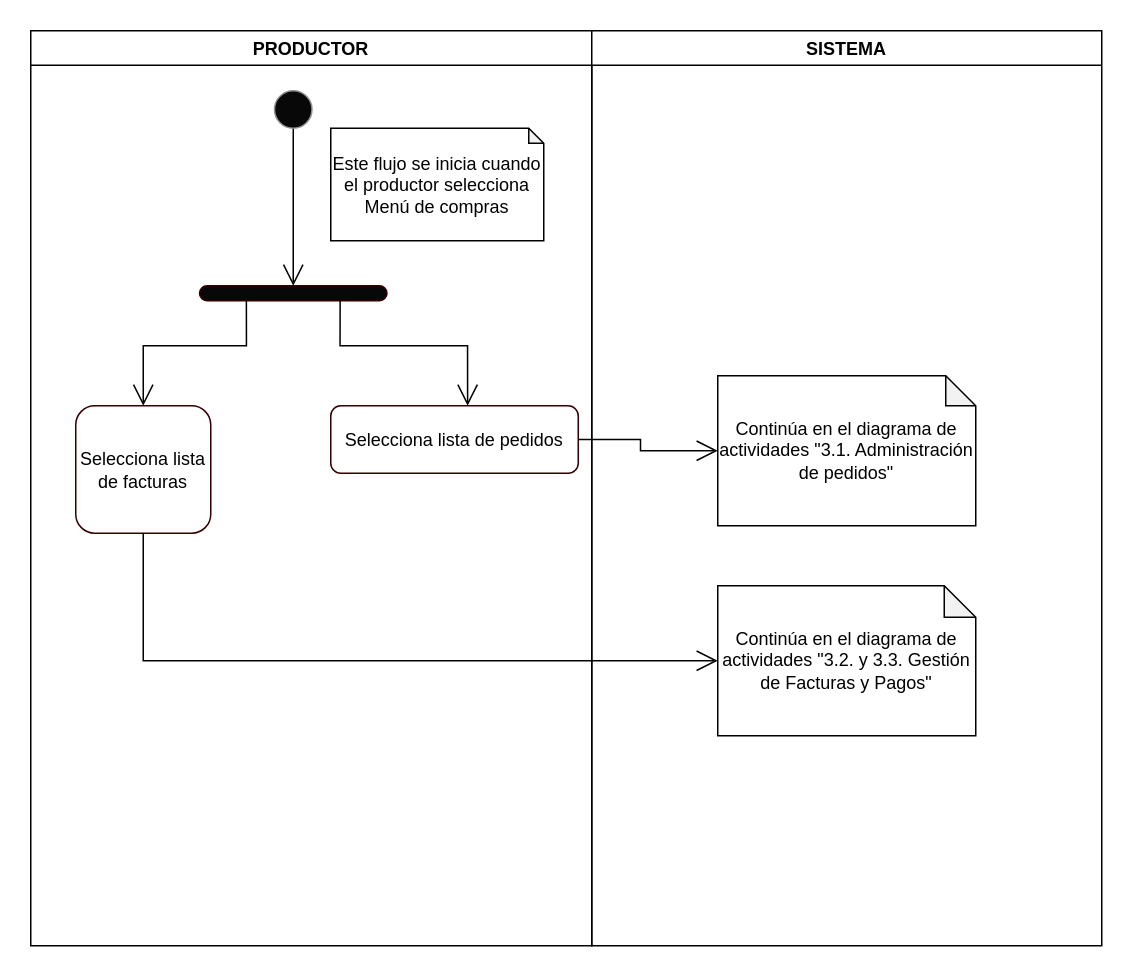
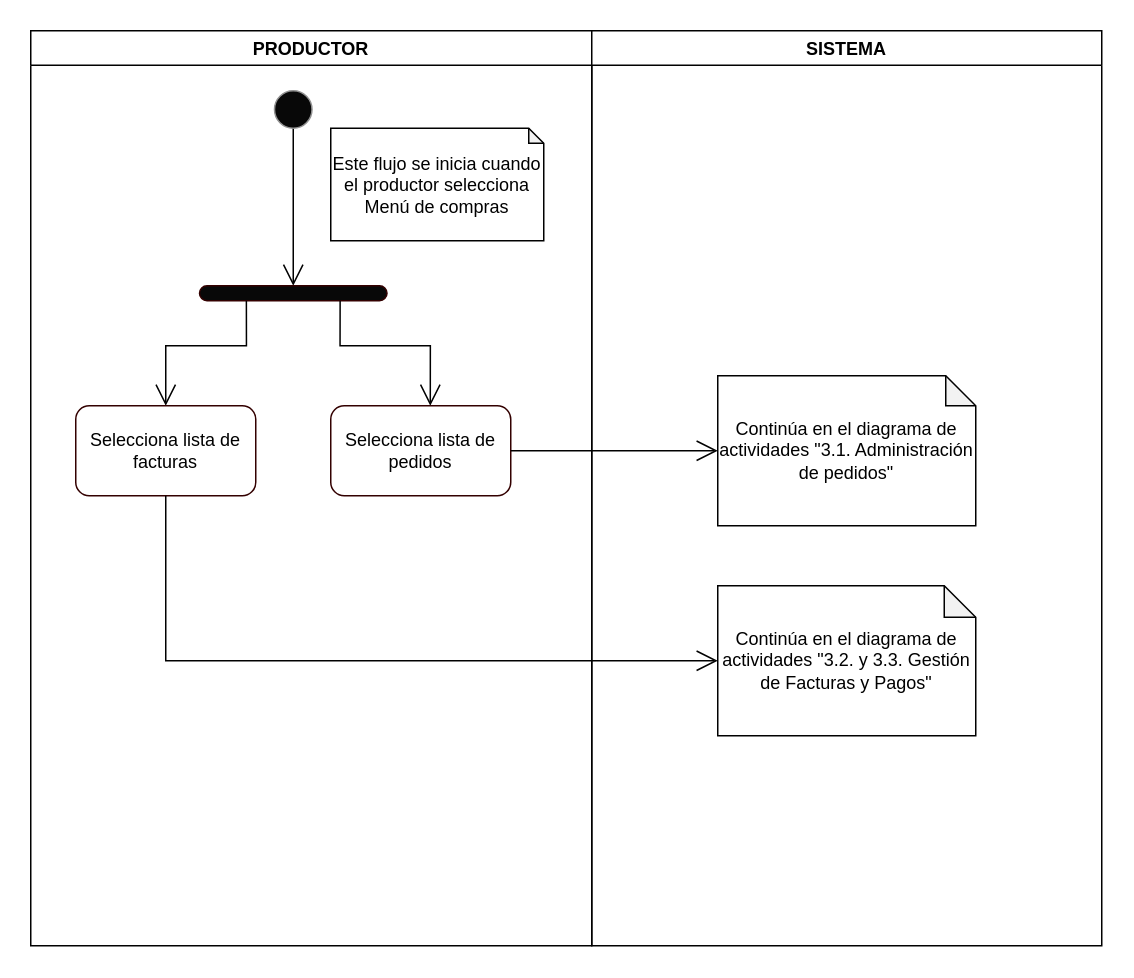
  <mxCell id="0" />
  <mxCell id="1" parent="0" />
  <mxCell id="2" value="PRODUCTOR" style="swimlane;gradientColor=none;" parent="1" vertex="1"><mxGeometry x="20" y="20" width="374" height="610" as="geometry" /></mxCell>
  <mxCell id="3" style="edgeStyle=orthogonalEdgeStyle;rounded=0;orthogonalLoop=1;jettySize=auto;html=1;entryX=0.5;entryY=0;entryDx=0;entryDy=0;endSize=12;endArrow=open;endFill=0;" parent="2" source="4" target="5" edge="1"><mxGeometry relative="1" as="geometry" /></mxCell>
  <mxCell id="4" value="" style="ellipse;whiteSpace=wrap;html=1;aspect=fixed;strokeColor=#919191;fillColor=#080808;gradientColor=none;" parent="2" vertex="1"><mxGeometry x="162.5" y="40" width="25" height="25" as="geometry" /></mxCell>
  <mxCell id="5" value="" style="rounded=1;whiteSpace=wrap;html=1;strokeColor=#330000;fillColor=#080808;gradientColor=none;arcSize=50;" parent="2" vertex="1"><mxGeometry x="112.5" y="170" width="125" height="10" as="geometry" /></mxCell>
  <mxCell id="6" style="edgeStyle=orthogonalEdgeStyle;rounded=0;orthogonalLoop=1;jettySize=auto;html=1;exitX=0.5;exitY=0;exitDx=0;exitDy=0;entryX=0.25;entryY=1;entryDx=0;entryDy=0;endArrow=none;endFill=0;endSize=12;startArrow=open;startFill=0;targetPerimeterSpacing=0;startSize=12;" parent="2" source="7" target="5" edge="1"><mxGeometry relative="1" as="geometry" /></mxCell>
- <mxCell id="7" value="Selecciona lista de facturas" style="rounded=1;whiteSpace=wrap;html=1;strokeColor=#330000;fillColor=#FFFFFF;gradientColor=none;" parent="2" vertex="1"><mxGeometry x="30" y="250" width="90" height="85" as="geometry" /></mxCell>
+ <mxCell id="7" value="Selecciona lista de facturas" style="rounded=1;whiteSpace=wrap;html=1;strokeColor=#330000;fillColor=#FFFFFF;gradientColor=none;" parent="2" vertex="1"><mxGeometry x="30" y="250" width="120" height="60" as="geometry" /></mxCell>
  <mxCell id="8" style="edgeStyle=orthogonalEdgeStyle;rounded=0;orthogonalLoop=1;jettySize=auto;html=1;exitX=0.553;exitY=0;exitDx=0;exitDy=0;endArrow=none;endFill=0;startArrow=open;startFill=0;sourcePerimeterSpacing=0;startSize=12;entryX=0.75;entryY=1;entryDx=0;entryDy=0;exitPerimeter=0;" parent="2" source="9" target="5" edge="1"><mxGeometry relative="1" as="geometry"><mxPoint x="240" y="190" as="targetPoint" /></mxGeometry></mxCell>
- <mxCell id="9" value="Selecciona lista de pedidos" style="rounded=1;whiteSpace=wrap;html=1;strokeColor=#330000;fillColor=#FFFFFF;gradientColor=none;" parent="2" vertex="1"><mxGeometry x="200" y="250" width="165" height="45" as="geometry" /></mxCell>
+ <mxCell id="9" value="Selecciona lista de pedidos" style="rounded=1;whiteSpace=wrap;html=1;strokeColor=#330000;fillColor=#FFFFFF;gradientColor=none;" parent="2" vertex="1"><mxGeometry x="200" y="250" width="120" height="60" as="geometry" /></mxCell>
  <mxCell id="10" value="Este flujo se inicia cuando el productor selecciona Menú de compras" style="shape=note;whiteSpace=wrap;html=1;backgroundOutline=1;darkOpacity=0.05;size=10;" vertex="1" parent="2"><mxGeometry x="200" y="65" width="142" height="75" as="geometry" /></mxCell>
  <mxCell id="11" value="SISTEMA" style="swimlane;gradientColor=none;" parent="1" vertex="1"><mxGeometry x="394" y="20" width="340" height="610" as="geometry" /></mxCell>
  <mxCell id="12" value="Continúa en el diagrama de actividades &quot;3.1. Administración de pedidos&quot;" style="shape=note;whiteSpace=wrap;html=1;backgroundOutline=1;darkOpacity=0.05;size=20;" parent="11" vertex="1"><mxGeometry x="84" y="230" width="172" height="100" as="geometry" /></mxCell>
  <mxCell id="13" value="Continúa en el diagrama de actividades &quot;3.2. y 3.3. Gestión de Facturas y Pagos&quot;" style="shape=note;whiteSpace=wrap;html=1;backgroundOutline=1;darkOpacity=0.05;size=21;" parent="11" vertex="1"><mxGeometry x="84" y="370" width="172" height="100" as="geometry" /></mxCell>
  <mxCell id="14" style="edgeStyle=orthogonalEdgeStyle;rounded=0;orthogonalLoop=1;jettySize=auto;html=1;startArrow=open;startFill=0;startSize=12;sourcePerimeterSpacing=0;endArrow=none;endFill=0;" parent="1" source="13" target="7" edge="1"><mxGeometry relative="1" as="geometry" /></mxCell>
  <mxCell id="15" style="edgeStyle=orthogonalEdgeStyle;rounded=0;orthogonalLoop=1;jettySize=auto;html=1;entryX=1;entryY=0.5;entryDx=0;entryDy=0;startArrow=open;startFill=0;startSize=12;sourcePerimeterSpacing=0;endArrow=none;endFill=0;" parent="1" source="12" target="9" edge="1"><mxGeometry relative="1" as="geometry"><mxPoint x="467.5" y="300" as="targetPoint" /><Array as="points" /></mxGeometry></mxCell>
